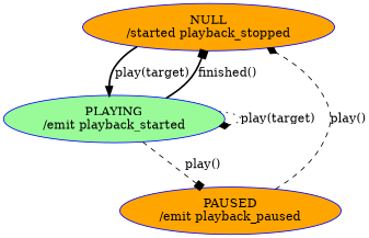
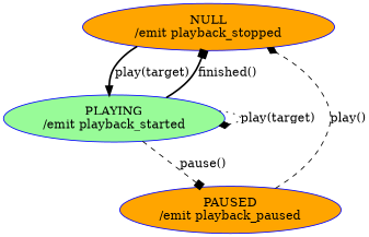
  digraph {
    node [color=blue fillcolor=orange style=filled]
    edge [arrowhead=box style=bold]
-   n1 [label="NULL\n/started playback_stopped"]
+   n1 [label="NULL\n/emit playback_stopped"]
    n2 [fillcolor=palegreen label="PLAYING\n/emit playback_started"]
    n3 [label="PAUSED\n/emit playback_paused"]
    n1 -> n2 [arrowhead=normal label="play(target)"]
    n2 -> n1 [label="finished()"]
    n2 -> n2 [arrowhead=diamond label="play(target)" style=dotted]
-   n2 -> n3 [label="play()" style=dashed]
+   n2 -> n3 [label="pause()" style=dashed]
    n3 -> n1 [arrowhead=diamond label="play()" style=dashed]
  }
